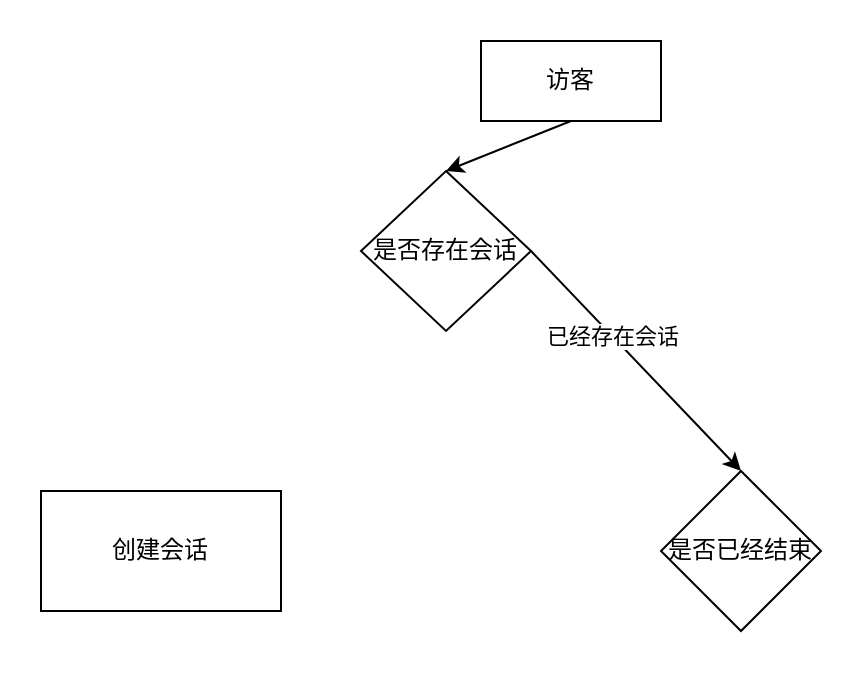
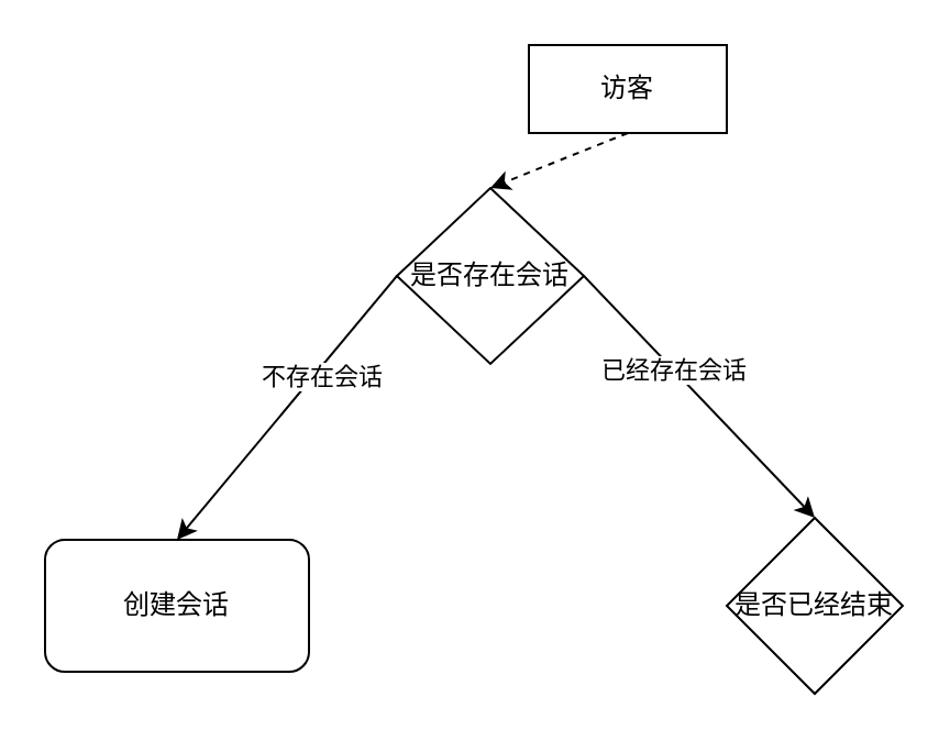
  <mxCell id="0" />
  <mxCell id="1" parent="0" />
- <mxCell id="2" style="edgeStyle=none;html=1;exitX=0.5;exitY=1;exitDx=0;exitDy=0;entryX=0.5;entryY=0;entryDx=0;entryDy=0;" edge="1" parent="1" source="3" target="8"><mxGeometry relative="1" as="geometry" /></mxCell>
+ <mxCell id="2" style="edgeStyle=none;html=1;exitX=0.5;exitY=1;exitDx=0;exitDy=0;entryX=0.5;entryY=0;entryDx=0;entryDy=0;dashed=1;" edge="1" parent="1" source="3" target="8"><mxGeometry relative="1" as="geometry" /></mxCell>
  <mxCell id="3" value="访客" style="rounded=0;whiteSpace=wrap;html=1;" vertex="1" parent="1"><mxGeometry x="240" y="20" width="90" height="40" as="geometry" /></mxCell>
+ <mxCell id="4" style="edgeStyle=none;html=1;exitX=0;exitY=0.5;exitDx=0;exitDy=0;entryX=0.5;entryY=0;entryDx=0;entryDy=0;" edge="1" parent="1" source="8" target="9"><mxGeometry relative="1" as="geometry" /></mxCell>
+ <mxCell id="5" value="不存在会话" style="edgeLabel;html=1;align=center;verticalAlign=middle;resizable=0;points=[];" vertex="1" connectable="0" parent="4"><mxGeometry x="-0.275" y="2" relative="1" as="geometry"><mxPoint as="offset" /></mxGeometry></mxCell>
  <mxCell id="6" style="edgeStyle=none;html=1;exitX=1;exitY=0.5;exitDx=0;exitDy=0;entryX=0.5;entryY=0;entryDx=0;entryDy=0;" edge="1" parent="1" source="8"><mxGeometry relative="1" as="geometry"><mxPoint x="370" y="235" as="targetPoint" /></mxGeometry></mxCell>
  <mxCell id="7" value="已经存在会话" style="edgeLabel;html=1;align=center;verticalAlign=middle;resizable=0;points=[];" vertex="1" connectable="0" parent="6"><mxGeometry x="-0.219" relative="1" as="geometry"><mxPoint as="offset" /></mxGeometry></mxCell>
  <mxCell id="8" value="是否存在会话" style="rhombus;whiteSpace=wrap;html=1;" vertex="1" parent="1"><mxGeometry x="180" y="85" width="85" height="80" as="geometry" /></mxCell>
- <mxCell id="9" value="创建会话" style="whiteSpace=wrap;html=1;rounded=0;" vertex="1" parent="1"><mxGeometry x="20" y="245" width="120" height="60" as="geometry" /></mxCell>
+ <mxCell id="9" value="创建会话" style="rounded=1;whiteSpace=wrap;html=1;" vertex="1" parent="1"><mxGeometry x="20" y="245" width="120" height="60" as="geometry" /></mxCell>
  <mxCell id="10" value="是否已经结束" style="rhombus;whiteSpace=wrap;html=1;" vertex="1" parent="1"><mxGeometry x="330" y="235" width="80" height="80" as="geometry" /></mxCell>
